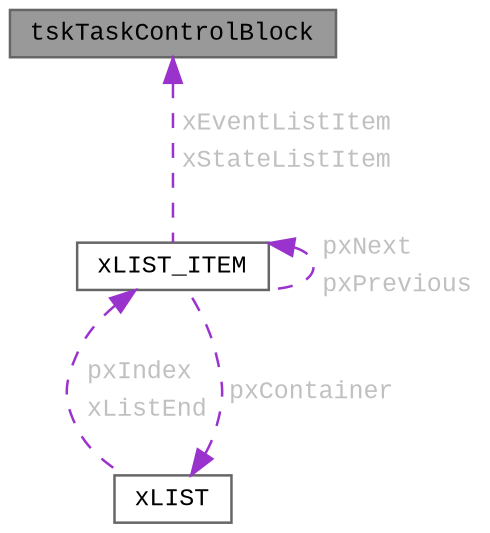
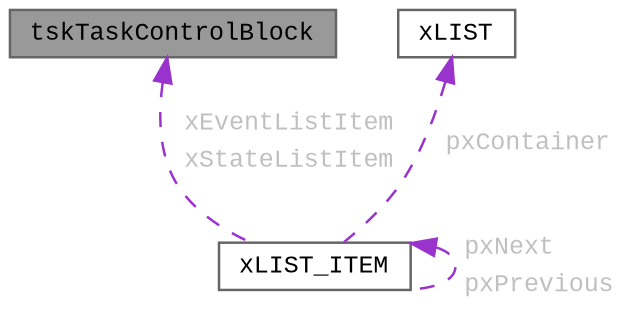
  digraph {
    fontname="Liberation Mono"
    node [color=gray40 fillcolor=white fontname="Liberation Mono" fontsize=10 shape=box style=filled]
    edge [color=darkorchid3 dir=back fontcolor=grey fontname="Liberation Mono" fontsize=10 labelfontname=Helvetica labelfontsize=10 style=dashed]
    n1 [fillcolor=grey60 fontcolor=black height=0.2 label=tskTaskControlBlock width=0.4]
    n2 [height=0.2 label=xLIST_ITEM width=0.4]
    n3 [height=0.2 label=xLIST width=0.4]
    n1 -> n2 [label=<<TABLE CELLBORDER="0" BORDER="0"><TR><TD VALIGN="top" ALIGN="LEFT" CELLPADDING="1" CELLSPACING="0">xEventListItem</TD></TR> <TR><TD VALIGN="top" ALIGN="LEFT" CELLPADDING="1" CELLSPACING="0">xStateListItem</TD></TR> </TABLE>>]
    n2 -> n2 [label=<<TABLE CELLBORDER="0" BORDER="0"><TR><TD VALIGN="top" ALIGN="LEFT" CELLPADDING="1" CELLSPACING="0">pxNext</TD></TR> <TR><TD VALIGN="top" ALIGN="LEFT" CELLPADDING="1" CELLSPACING="0">pxPrevious</TD></TR> </TABLE>>]
-   n2 -> n3 [label=<<TABLE CELLBORDER="0" BORDER="0"><TR><TD VALIGN="top" ALIGN="LEFT" CELLPADDING="1" CELLSPACING="0">pxIndex</TD></TR> <TR><TD VALIGN="top" ALIGN="LEFT" CELLPADDING="1" CELLSPACING="0">xListEnd</TD></TR> </TABLE>>]
    n3 -> n2 [label=<<TABLE CELLBORDER="0" BORDER="0"><TR><TD VALIGN="top" ALIGN="LEFT" CELLPADDING="1" CELLSPACING="0">pxContainer</TD></TR> </TABLE>>]
  }
